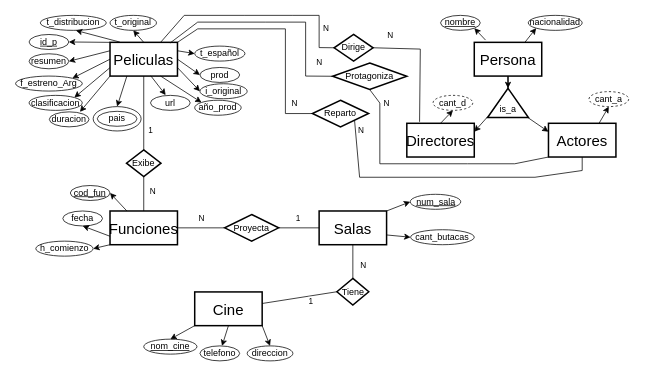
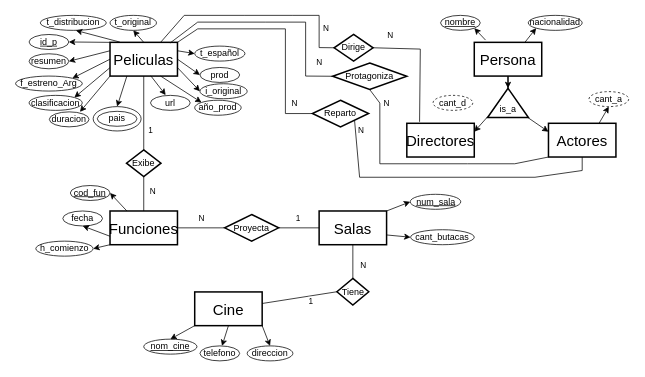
  <mxCell id="0" />
  <mxCell id="1" parent="0" />
  <mxCell id="2" value="" style="edgeStyle=orthogonalEdgeStyle;rounded=0;orthogonalLoop=1;jettySize=auto;html=1;" parent="1" source="3" target="13" edge="1"><mxGeometry relative="1" as="geometry" /></mxCell>
  <mxCell id="3" value="&lt;span style=&quot;font-size: 20px;&quot;&gt;Persona&lt;/span&gt;" style="whiteSpace=wrap;html=1;labelBackgroundColor=none;rounded=0;strokeWidth=2;" parent="1" vertex="1"><mxGeometry x="632" y="56" width="90" height="45" as="geometry" /></mxCell>
  <mxCell id="4" value="&lt;span style=&quot;font-size: 20px;&quot;&gt;Directores&lt;/span&gt;" style="whiteSpace=wrap;html=1;labelBackgroundColor=none;rounded=0;strokeWidth=2;" parent="1" vertex="1"><mxGeometry x="542" y="164" width="90" height="45" as="geometry" /></mxCell>
  <mxCell id="5" value="&lt;font style=&quot;font-size: 20px;&quot;&gt;Actores&lt;/font&gt;" style="whiteSpace=wrap;html=1;labelBackgroundColor=none;rounded=0;strokeWidth=2;" parent="1" vertex="1"><mxGeometry x="731" y="164" width="90" height="45" as="geometry" /></mxCell>
  <mxCell id="6" value="" style="edgeStyle=none;rounded=0;orthogonalLoop=1;jettySize=auto;html=1;entryX=1;entryY=0;entryDx=0;entryDy=0;exitX=0;exitY=0.5;exitDx=0;exitDy=0;" parent="1" source="7" target="14" edge="1"><mxGeometry relative="1" as="geometry" /></mxCell>
  <mxCell id="7" value="&lt;font style=&quot;font-size: 20px;&quot;&gt;Peliculas&lt;/font&gt;" style="whiteSpace=wrap;html=1;labelBackgroundColor=none;rounded=0;strokeWidth=2;" parent="1" vertex="1"><mxGeometry x="146" y="56" width="90" height="45" as="geometry" /></mxCell>
  <mxCell id="8" value="&lt;font style=&quot;font-size: 20px;&quot;&gt;Funciones&lt;/font&gt;" style="whiteSpace=wrap;html=1;labelBackgroundColor=none;rounded=0;strokeWidth=2;" parent="1" vertex="1"><mxGeometry x="146" y="281" width="90" height="45" as="geometry" /></mxCell>
  <mxCell id="9" value="&lt;font style=&quot;font-size: 20px;&quot;&gt;Salas&lt;/font&gt;" style="whiteSpace=wrap;html=1;labelBackgroundColor=none;rounded=0;strokeWidth=2;" parent="1" vertex="1"><mxGeometry x="425" y="281" width="90" height="45" as="geometry" /></mxCell>
  <mxCell id="10" value="&lt;font style=&quot;font-size: 20px;&quot;&gt;Cine&lt;/font&gt;" style="whiteSpace=wrap;html=1;labelBackgroundColor=none;rounded=0;strokeWidth=2;" parent="1" vertex="1"><mxGeometry x="259" y="389" width="90" height="45" as="geometry" /></mxCell>
  <mxCell id="11" value="" style="edgeStyle=none;orthogonalLoop=1;jettySize=auto;html=1;rounded=0;entryX=1;entryY=0.25;entryDx=0;entryDy=0;exitX=0.032;exitY=0.005;exitDx=0;exitDy=0;exitPerimeter=0;" parent="1" source="13" target="4" edge="1"><mxGeometry width="80" relative="1" as="geometry"><mxPoint x="642.159" y="146.015" as="sourcePoint" /><mxPoint x="650" y="173" as="targetPoint" /><Array as="points" /></mxGeometry></mxCell>
  <mxCell id="12" value="" style="edgeStyle=none;orthogonalLoop=1;jettySize=auto;html=1;rounded=0;entryX=0;entryY=0.25;entryDx=0;entryDy=0;exitX=0.006;exitY=0.977;exitDx=0;exitDy=0;exitPerimeter=0;" parent="1" source="13" target="5" edge="1"><mxGeometry width="80" relative="1" as="geometry"><mxPoint x="711.101" y="147.005" as="sourcePoint" /><mxPoint x="641" y="175" as="targetPoint" /><Array as="points" /></mxGeometry></mxCell>
  <mxCell id="13" value="&lt;p style=&quot;line-height: 120%;&quot;&gt;is_a&lt;/p&gt;" style="triangle;whiteSpace=wrap;html=1;labelBackgroundColor=none;rounded=0;strokeWidth=2;align=center;verticalAlign=middle;rotation=-90;labelPosition=center;verticalLabelPosition=middle;textDirection=vertical-rl;spacingTop=0;spacingRight=20;" parent="1" vertex="1"><mxGeometry x="657.5" y="109.5" width="39" height="54.5" as="geometry" /></mxCell>
  <mxCell id="14" value="f_estreno_Arg" style="ellipse;whiteSpace=wrap;html=1;" parent="1" vertex="1"><mxGeometry y="101" width="89" height="20" as="geometry" x="20" /></mxCell>
  <mxCell id="15" value="t_español" style="ellipse;whiteSpace=wrap;html=1;" parent="1" vertex="1"><mxGeometry x="259" y="61" width="67" height="20" as="geometry" /></mxCell>
  <mxCell id="16" value="t_original" style="ellipse;whiteSpace=wrap;html=1;" parent="1" vertex="1"><mxGeometry x="146" y="20" width="62" height="20" as="geometry" /></mxCell>
  <mxCell id="17" value="t_distribucion" style="ellipse;whiteSpace=wrap;html=1;" parent="1" vertex="1"><mxGeometry x="53" y="20" width="88" height="20" as="geometry" /></mxCell>
  <mxCell id="18" value="resumen" style="ellipse;whiteSpace=wrap;html=1;" parent="1" vertex="1"><mxGeometry x="38" y="71.25" width="53" height="20" as="geometry" /></mxCell>
  <mxCell id="19" value="prod" style="ellipse;whiteSpace=wrap;html=1;" parent="1" vertex="1"><mxGeometry x="266" y="89.5" width="53" height="20" as="geometry" /></mxCell>
  <mxCell id="20" value="i_original" style="ellipse;whiteSpace=wrap;html=1;" parent="1" vertex="1"><mxGeometry x="266" y="111.25" width="63" height="20" as="geometry" /></mxCell>
  <mxCell id="21" style="edgeStyle=none;rounded=0;orthogonalLoop=1;jettySize=auto;html=1;exitX=0.5;exitY=0;exitDx=0;exitDy=0;" parent="1" source="18" target="18" edge="1"><mxGeometry relative="1" as="geometry" /></mxCell>
  <mxCell id="22" value="&lt;u&gt;id_p&lt;/u&gt;" style="ellipse;whiteSpace=wrap;html=1;" parent="1" vertex="1"><mxGeometry x="38" y="45.5" width="53" height="20" as="geometry" /></mxCell>
  <mxCell id="23" value="clasificacion" style="ellipse;whiteSpace=wrap;html=1;" parent="1" vertex="1"><mxGeometry x="38" y="126.75" width="71" height="20" as="geometry" /></mxCell>
  <mxCell id="24" value="año_prod" style="ellipse;whiteSpace=wrap;html=1;" parent="1" vertex="1"><mxGeometry x="259" y="133.25" width="62" height="20" as="geometry" /></mxCell>
  <mxCell id="25" value="url" style="ellipse;whiteSpace=wrap;html=1;" parent="1" vertex="1"><mxGeometry x="200" y="126.75" width="53" height="20" as="geometry" /></mxCell>
  <mxCell id="26" value="duracion" style="ellipse;whiteSpace=wrap;html=1;" parent="1" vertex="1"><mxGeometry x="65" y="148.75" width="53" height="20" as="geometry" /></mxCell>
  <mxCell id="27" value="" style="edgeStyle=none;rounded=0;orthogonalLoop=1;jettySize=auto;html=1;entryX=1;entryY=0.5;entryDx=0;entryDy=0;exitX=0;exitY=0.25;exitDx=0;exitDy=0;" parent="1" source="7" target="18" edge="1"><mxGeometry relative="1" as="geometry"><mxPoint x="155" y="47" as="sourcePoint" /><mxPoint x="136" y="45" as="targetPoint" /></mxGeometry></mxCell>
  <mxCell id="28" value="" style="edgeStyle=none;rounded=0;orthogonalLoop=1;jettySize=auto;html=1;entryX=1;entryY=0.5;entryDx=0;entryDy=0;exitX=0;exitY=0;exitDx=0;exitDy=0;" parent="1" source="7" target="22" edge="1"><mxGeometry relative="1" as="geometry"><mxPoint x="165" y="47" as="sourcePoint" /><mxPoint x="146" y="45" as="targetPoint" /></mxGeometry></mxCell>
  <mxCell id="29" value="" style="edgeStyle=none;rounded=0;orthogonalLoop=1;jettySize=auto;html=1;entryX=1;entryY=0;entryDx=0;entryDy=0;exitX=0;exitY=0.75;exitDx=0;exitDy=0;" parent="1" source="7" target="23" edge="1"><mxGeometry relative="1" as="geometry"><mxPoint x="182" y="110" as="sourcePoint" /><mxPoint x="163" y="108" as="targetPoint" /></mxGeometry></mxCell>
  <mxCell id="30" value="" style="edgeStyle=none;rounded=0;orthogonalLoop=1;jettySize=auto;html=1;entryX=0.772;entryY=0;entryDx=0;entryDy=0;exitX=0;exitY=1;exitDx=0;exitDy=0;entryPerimeter=0;" parent="1" source="7" target="26" edge="1"><mxGeometry relative="1" as="geometry"><mxPoint x="191" y="119" as="sourcePoint" /><mxPoint x="172" y="117" as="targetPoint" /></mxGeometry></mxCell>
  <mxCell id="31" value="" style="edgeStyle=none;rounded=0;orthogonalLoop=1;jettySize=auto;html=1;entryX=0.383;entryY=-0.021;entryDx=0;entryDy=0;exitX=0.604;exitY=0.991;exitDx=0;exitDy=0;exitPerimeter=0;entryPerimeter=0;" parent="1" source="7" target="25" edge="1"><mxGeometry relative="1" as="geometry"><mxPoint x="155" y="101" as="sourcePoint" /><mxPoint x="181" y="126" as="targetPoint" /></mxGeometry></mxCell>
  <mxCell id="32" value="" style="edgeStyle=none;rounded=0;orthogonalLoop=1;jettySize=auto;html=1;exitX=0.75;exitY=1;exitDx=0;exitDy=0;entryX=0;entryY=0;entryDx=0;entryDy=0;" parent="1" source="7" target="24" edge="1"><mxGeometry relative="1" as="geometry"><mxPoint x="209" y="137" as="sourcePoint" /><mxPoint x="218" y="128" as="targetPoint" /></mxGeometry></mxCell>
  <mxCell id="33" value="" style="edgeStyle=none;rounded=0;orthogonalLoop=1;jettySize=auto;html=1;exitX=1;exitY=0.75;exitDx=0;exitDy=0;entryX=0;entryY=0.5;entryDx=0;entryDy=0;" parent="1" source="7" target="20" edge="1"><mxGeometry relative="1" as="geometry"><mxPoint x="218" y="146" as="sourcePoint" /><mxPoint x="199" y="144" as="targetPoint" /></mxGeometry></mxCell>
  <mxCell id="34" value="" style="edgeStyle=none;rounded=0;orthogonalLoop=1;jettySize=auto;html=1;exitX=1;exitY=0.5;exitDx=0;exitDy=0;entryX=0;entryY=0.5;entryDx=0;entryDy=0;" parent="1" source="7" target="19" edge="1"><mxGeometry relative="1" as="geometry"><mxPoint x="227" y="155" as="sourcePoint" /><mxPoint x="208" y="153" as="targetPoint" /></mxGeometry></mxCell>
  <mxCell id="35" value="" style="edgeStyle=none;rounded=0;orthogonalLoop=1;jettySize=auto;html=1;exitX=1;exitY=0.25;exitDx=0;exitDy=0;entryX=0;entryY=0.5;entryDx=0;entryDy=0;" parent="1" source="7" target="15" edge="1"><mxGeometry relative="1" as="geometry"><mxPoint x="236" y="164" as="sourcePoint" /><mxPoint x="217" y="162" as="targetPoint" /></mxGeometry></mxCell>
  <mxCell id="36" value="" style="edgeStyle=none;rounded=0;orthogonalLoop=1;jettySize=auto;html=1;exitX=0.5;exitY=0;exitDx=0;exitDy=0;entryX=0.5;entryY=1;entryDx=0;entryDy=0;" parent="1" source="7" target="16" edge="1"><mxGeometry relative="1" as="geometry"><mxPoint x="245" y="173" as="sourcePoint" /><mxPoint x="226" y="171" as="targetPoint" /></mxGeometry></mxCell>
  <mxCell id="37" value="" style="edgeStyle=none;rounded=0;orthogonalLoop=1;jettySize=auto;html=1;exitX=0.145;exitY=-0.008;exitDx=0;exitDy=0;entryX=0.539;entryY=1.005;entryDx=0;entryDy=0;entryPerimeter=0;exitPerimeter=0;" parent="1" source="7" target="17" edge="1"><mxGeometry relative="1" as="geometry"><mxPoint x="254" y="182" as="sourcePoint" /><mxPoint x="235" y="180" as="targetPoint" /></mxGeometry></mxCell>
  <mxCell id="38" value="&lt;u&gt;nombre&lt;/u&gt;" style="ellipse;whiteSpace=wrap;html=1;" parent="1" vertex="1"><mxGeometry x="587" y="20" width="53" height="20" as="geometry" /></mxCell>
  <mxCell id="39" value="nacionalidad" style="ellipse;whiteSpace=wrap;html=1;" parent="1" vertex="1"><mxGeometry x="704" y="20" width="72" height="20" as="geometry" /></mxCell>
  <mxCell id="40" value="" style="edgeStyle=none;rounded=0;orthogonalLoop=1;jettySize=auto;html=1;exitX=0.167;exitY=-0.067;exitDx=0;exitDy=0;entryX=1;entryY=1;entryDx=0;entryDy=0;exitPerimeter=0;" parent="1" source="3" target="38" edge="1"><mxGeometry relative="1" as="geometry"><mxPoint x="551" y="47" as="sourcePoint" /><mxPoint x="582" y="66" as="targetPoint" /></mxGeometry></mxCell>
  <mxCell id="41" value="" style="edgeStyle=none;rounded=0;orthogonalLoop=1;jettySize=auto;html=1;exitX=0.75;exitY=0;exitDx=0;exitDy=0;entryX=0;entryY=1;entryDx=0;entryDy=0;" parent="1" source="3" target="39" edge="1"><mxGeometry relative="1" as="geometry"><mxPoint x="665" y="71" as="sourcePoint" /><mxPoint x="650" y="55" as="targetPoint" /></mxGeometry></mxCell>
  <mxCell id="42" value="Dirige" style="rhombus;whiteSpace=wrap;html=1;labelBackgroundColor=none;rounded=0;strokeWidth=2;" parent="1" vertex="1"><mxGeometry x="445" y="45.5" width="52" height="35.5" as="geometry" /></mxCell>
  <mxCell id="43" value="Protagoniza" style="rhombus;whiteSpace=wrap;html=1;labelBackgroundColor=none;rounded=0;strokeWidth=2;" parent="1" vertex="1"><mxGeometry x="443" y="83.5" width="99" height="35.5" as="geometry" /></mxCell>
  <mxCell id="44" value="N" style="edgeStyle=none;orthogonalLoop=1;jettySize=auto;html=1;rounded=0;endArrow=none;endFill=0;entryX=0;entryY=0.5;entryDx=0;entryDy=0;exitX=0.75;exitY=0;exitDx=0;exitDy=0;" parent="1" source="7" target="42" edge="1"><mxGeometry x="0.691" y="9" width="80" relative="1" as="geometry"><mxPoint x="345" y="31" as="sourcePoint" /><mxPoint x="425" y="31" as="targetPoint" /><Array as="points"><mxPoint x="245" y="20" /><mxPoint x="326" y="20" /><mxPoint x="389" y="20" /><mxPoint x="425" y="20" /><mxPoint x="425" y="63" /></Array><mxPoint as="offset" /></mxGeometry></mxCell>
  <mxCell id="45" value="N" style="edgeStyle=none;orthogonalLoop=1;jettySize=auto;html=1;rounded=0;entryX=0;entryY=0.5;entryDx=0;entryDy=0;exitX=0.889;exitY=0.022;exitDx=0;exitDy=0;exitPerimeter=0;endArrow=none;endFill=0;" parent="1" source="7" target="43" edge="1"><mxGeometry x="0.638" y="18" width="80" relative="1" as="geometry"><mxPoint x="335" y="191" as="sourcePoint" /><mxPoint x="415" y="191" as="targetPoint" /><Array as="points"><mxPoint x="263" y="29" /><mxPoint x="353" y="29" /><mxPoint x="407" y="29" /><mxPoint x="407" y="101" /></Array><mxPoint as="offset" /></mxGeometry></mxCell>
  <mxCell id="46" value="Reparto" style="rhombus;whiteSpace=wrap;html=1;labelBackgroundColor=none;rounded=0;strokeWidth=2;" parent="1" vertex="1"><mxGeometry x="416" y="133.25" width="75" height="35.5" as="geometry" /></mxCell>
  <mxCell id="47" value="N" style="edgeStyle=none;orthogonalLoop=1;jettySize=auto;html=1;rounded=0;entryX=0;entryY=0.5;entryDx=0;entryDy=0;exitX=1;exitY=0;exitDx=0;exitDy=0;endArrow=none;endFill=0;" parent="1" source="7" target="46" edge="1"><mxGeometry x="0.838" y="14" width="80" relative="1" as="geometry"><mxPoint x="236" y="56" as="sourcePoint" /><mxPoint x="442" y="119" as="targetPoint" /><Array as="points"><mxPoint x="263" y="38" /><mxPoint x="380" y="38" /><mxPoint x="380" y="151" /></Array><mxPoint as="offset" /></mxGeometry></mxCell>
  <mxCell id="48" value="N" style="edgeStyle=none;orthogonalLoop=1;jettySize=auto;html=1;rounded=0;exitX=1;exitY=0.5;exitDx=0;exitDy=0;entryX=0.189;entryY=-0.044;entryDx=0;entryDy=0;endArrow=none;endFill=0;entryPerimeter=0;" parent="1" source="42" target="4" edge="1"><mxGeometry x="-0.717" y="17" width="80" relative="1" as="geometry"><mxPoint x="533" y="74" as="sourcePoint" /><mxPoint x="640" y="92" as="targetPoint" /><Array as="points"><mxPoint x="560" y="65" /></Array><mxPoint as="offset" /></mxGeometry></mxCell>
  <mxCell id="49" value="N" style="edgeStyle=none;orthogonalLoop=1;jettySize=auto;html=1;rounded=0;exitX=0.5;exitY=1;exitDx=0;exitDy=0;entryX=0;entryY=1;entryDx=0;entryDy=0;endArrow=none;endFill=0;" parent="1" source="43" target="5" edge="1"><mxGeometry x="-0.863" y="9" width="80" relative="1" as="geometry"><mxPoint x="497" y="200" as="sourcePoint" /><mxPoint x="577" y="200" as="targetPoint" /><Array as="points"><mxPoint x="506" y="137" /><mxPoint x="506" y="218" /><mxPoint x="623" y="218" /><mxPoint x="686" y="218" /></Array><mxPoint as="offset" /></mxGeometry></mxCell>
  <mxCell id="50" value="N" style="edgeStyle=none;orthogonalLoop=1;jettySize=auto;html=1;rounded=0;exitX=1;exitY=1;exitDx=0;exitDy=0;entryX=0.5;entryY=1;entryDx=0;entryDy=0;endArrow=none;endFill=0;" parent="1" source="46" target="5" edge="1"><mxGeometry x="-0.922" y="7" width="80" relative="1" as="geometry"><mxPoint x="470" y="209" as="sourcePoint" /><mxPoint x="550" y="209" as="targetPoint" /><Array as="points"><mxPoint x="479" y="236" /><mxPoint x="641" y="236" /><mxPoint x="713" y="236" /><mxPoint x="776" y="227" /></Array><mxPoint as="offset" /></mxGeometry></mxCell>
  <mxCell id="51" value="Exibe" style="rhombus;whiteSpace=wrap;html=1;labelBackgroundColor=none;rounded=0;strokeWidth=2;" parent="1" vertex="1"><mxGeometry x="168" y="199.5" width="46" height="35.5" as="geometry" /></mxCell>
  <mxCell id="52" value="1" style="edgeStyle=none;orthogonalLoop=1;jettySize=auto;html=1;rounded=0;exitX=0.5;exitY=1;exitDx=0;exitDy=0;entryX=0.5;entryY=0;entryDx=0;entryDy=0;endArrow=none;endFill=0;" parent="1" source="7" target="51" edge="1"><mxGeometry x="0.462" y="9" width="80" relative="1" as="geometry"><mxPoint x="344" y="335" as="sourcePoint" /><mxPoint x="424" y="335" as="targetPoint" /><Array as="points" /><mxPoint as="offset" /></mxGeometry></mxCell>
  <mxCell id="53" value="N" style="edgeStyle=none;orthogonalLoop=1;jettySize=auto;html=1;rounded=0;exitX=0.5;exitY=1;exitDx=0;exitDy=0;entryX=0.5;entryY=0;entryDx=0;entryDy=0;endArrow=none;endFill=0;" parent="1" source="51" target="8" edge="1"><mxGeometry x="-0.138" y="12" width="80" relative="1" as="geometry"><mxPoint x="254" y="272" as="sourcePoint" /><mxPoint x="334" y="272" as="targetPoint" /><Array as="points" /><mxPoint as="offset" /></mxGeometry></mxCell>
  <mxCell id="54" value="&lt;u&gt;cod_fun&lt;/u&gt;" style="ellipse;whiteSpace=wrap;html=1;" parent="1" vertex="1"><mxGeometry x="93" y="247" width="53" height="20" as="geometry" /></mxCell>
  <mxCell id="55" value="fecha" style="ellipse;whiteSpace=wrap;html=1;" parent="1" vertex="1"><mxGeometry x="83" y="281" width="53" height="20" as="geometry" /></mxCell>
  <mxCell id="56" value="" style="edgeStyle=none;orthogonalLoop=1;jettySize=auto;html=1;rounded=0;exitX=0.25;exitY=0;exitDx=0;exitDy=0;entryX=1;entryY=0.5;entryDx=0;entryDy=0;" parent="1" source="8" target="54" edge="1"><mxGeometry width="80" relative="1" as="geometry"><mxPoint x="308" y="299" as="sourcePoint" /><mxPoint x="388" y="299" as="targetPoint" /><Array as="points" /></mxGeometry></mxCell>
  <mxCell id="57" value="" style="edgeStyle=none;orthogonalLoop=1;jettySize=auto;html=1;rounded=0;exitX=0;exitY=0.75;exitDx=0;exitDy=0;entryX=0.5;entryY=1;entryDx=0;entryDy=0;" parent="1" source="8" target="55" edge="1"><mxGeometry width="80" relative="1" as="geometry"><mxPoint x="299" y="281" as="sourcePoint" /><mxPoint x="379" y="281" as="targetPoint" /><Array as="points" /></mxGeometry></mxCell>
  <mxCell id="58" value="1" style="edgeStyle=none;rounded=0;orthogonalLoop=1;jettySize=auto;html=1;endArrow=none;endFill=0;entryX=0;entryY=0.5;entryDx=0;entryDy=0;" parent="1" source="60" target="9" edge="1"><mxGeometry x="-0.029" y="14" relative="1" as="geometry"><mxPoint y="1" as="offset" /><mxPoint x="402.5" y="303.5" as="targetPoint" /></mxGeometry></mxCell>
  <mxCell id="59" value="N" style="edgeStyle=none;rounded=0;orthogonalLoop=1;jettySize=auto;html=1;endArrow=none;endFill=0;" parent="1" source="60" target="8" edge="1"><mxGeometry x="-0.023" y="-13" relative="1" as="geometry"><mxPoint as="offset" /></mxGeometry></mxCell>
  <mxCell id="60" value="Proyecta" style="rhombus;whiteSpace=wrap;html=1;labelBackgroundColor=none;rounded=0;strokeWidth=2;" parent="1" vertex="1"><mxGeometry x="299" y="285.75" width="72" height="35.5" as="geometry" /></mxCell>
  <mxCell id="61" value="N" style="edgeStyle=none;rounded=0;orthogonalLoop=1;jettySize=auto;html=1;entryX=0.5;entryY=1;entryDx=0;entryDy=0;endArrow=none;endFill=0;exitX=0.5;exitY=0;exitDx=0;exitDy=0;" parent="1" source="63" target="9" edge="1"><mxGeometry x="-0.182" y="-14" relative="1" as="geometry"><mxPoint as="offset" /><mxPoint x="492.005" y="346.025" as="targetPoint" /></mxGeometry></mxCell>
  <mxCell id="62" value="1" style="edgeStyle=none;rounded=0;orthogonalLoop=1;jettySize=auto;html=1;endArrow=none;endFill=0;exitX=0;exitY=0.5;exitDx=0;exitDy=0;" parent="1" source="63" target="10" edge="1"><mxGeometry x="-0.309" y="8" relative="1" as="geometry"><mxPoint x="-1" as="offset" /></mxGeometry></mxCell>
  <mxCell id="63" value="Tiene" style="rhombus;whiteSpace=wrap;html=1;labelBackgroundColor=none;rounded=0;strokeWidth=2;" parent="1" vertex="1"><mxGeometry x="448.75" y="371" width="42.5" height="35.5" as="geometry" /></mxCell>
  <mxCell id="64" value="&lt;u&gt;nom_cine&lt;/u&gt;" style="ellipse;whiteSpace=wrap;html=1;" parent="1" vertex="1"><mxGeometry x="191" y="452" width="71" height="20" as="geometry" /></mxCell>
  <mxCell id="65" value="direccion" style="ellipse;whiteSpace=wrap;html=1;" parent="1" vertex="1"><mxGeometry x="329" y="461" width="61" height="20" as="geometry" /></mxCell>
  <mxCell id="66" value="telefono" style="ellipse;whiteSpace=wrap;html=1;fillStyle=auto;strokeColor=default;" parent="1" vertex="1"><mxGeometry x="266" y="461" width="53" height="20" as="geometry" /></mxCell>
  <mxCell id="67" value="" style="edgeStyle=none;orthogonalLoop=1;jettySize=auto;html=1;rounded=0;exitX=0;exitY=1;exitDx=0;exitDy=0;entryX=0.5;entryY=0;entryDx=0;entryDy=0;" parent="1" source="10" target="64" edge="1"><mxGeometry width="80" relative="1" as="geometry"><mxPoint x="596" y="452" as="sourcePoint" /><mxPoint x="739" y="461" as="targetPoint" /><Array as="points" /></mxGeometry></mxCell>
  <mxCell id="68" value="" style="edgeStyle=none;orthogonalLoop=1;jettySize=auto;html=1;rounded=0;exitX=0.5;exitY=1;exitDx=0;exitDy=0;" parent="1" source="10" target="66" edge="1"><mxGeometry width="80" relative="1" as="geometry"><mxPoint x="452" y="506" as="sourcePoint" /><mxPoint x="426.608" y="494.223" as="targetPoint" /><Array as="points" /></mxGeometry></mxCell>
  <mxCell id="69" value="" style="edgeStyle=none;orthogonalLoop=1;jettySize=auto;html=1;rounded=0;exitX=1;exitY=1;exitDx=0;exitDy=0;entryX=0.5;entryY=0;entryDx=0;entryDy=0;" parent="1" source="10" target="65" edge="1"><mxGeometry width="80" relative="1" as="geometry"><mxPoint x="569" y="461" as="sourcePoint" /><mxPoint x="395" y="461" as="targetPoint" /><Array as="points" /></mxGeometry></mxCell>
  <mxCell id="70" value="&lt;u&gt;num_sala&lt;/u&gt;" style="ellipse;whiteSpace=wrap;html=1;" parent="1" vertex="1"><mxGeometry x="546.5" y="258.75" width="67.5" height="20" as="geometry" /></mxCell>
  <mxCell id="71" value="cant_butacas" style="ellipse;whiteSpace=wrap;html=1;" parent="1" vertex="1"><mxGeometry x="547.04" y="306" width="84.96" height="20" as="geometry" /></mxCell>
  <mxCell id="72" value="" style="edgeStyle=none;orthogonalLoop=1;jettySize=auto;html=1;rounded=0;exitX=1;exitY=0.25;exitDx=0;exitDy=0;entryX=0;entryY=0.5;entryDx=0;entryDy=0;" parent="1" target="70" edge="1"><mxGeometry width="80" relative="1" as="geometry"><mxPoint x="515" y="281" as="sourcePoint" /><mxPoint x="743.5" y="305.75" as="targetPoint" /><Array as="points" /></mxGeometry></mxCell>
  <mxCell id="73" value="" style="edgeStyle=none;orthogonalLoop=1;jettySize=auto;html=1;rounded=0;exitX=0.996;exitY=0.617;exitDx=0;exitDy=0;entryX=0;entryY=0.5;entryDx=0;entryDy=0;exitPerimeter=0;" parent="1" target="71" edge="1"><mxGeometry width="80" relative="1" as="geometry"><mxPoint x="515" y="312.977" as="sourcePoint" /><mxPoint x="708.04" y="326" as="targetPoint" /><Array as="points" /></mxGeometry></mxCell>
  <mxCell id="74" value="cant_d" style="ellipse;whiteSpace=wrap;html=1;dashed=1;" parent="1" vertex="1"><mxGeometry x="577" y="126.75" width="53" height="20" as="geometry" /></mxCell>
  <mxCell id="75" value="cant_a" style="ellipse;whiteSpace=wrap;html=1;dashed=1;" parent="1" vertex="1"><mxGeometry x="785" y="121.75" width="53" height="20" as="geometry" /></mxCell>
- <mxCell id="76" value="" style="edgeStyle=none;orthogonalLoop=1;jettySize=auto;html=1;rounded=0;exitX=0.5;exitY=0;exitDx=0;exitDy=0;entryX=0.5;entryY=1;entryDx=0;entryDy=0;" parent="1" source="4" target="74" edge="1"><mxGeometry width="80" relative="1" as="geometry"><mxPoint x="659" y="182" as="sourcePoint" /><mxPoint x="739" y="182" as="targetPoint" /><Array as="points" /></mxGeometry></mxCell>
  <mxCell id="77" value="" style="edgeStyle=none;orthogonalLoop=1;jettySize=auto;html=1;rounded=0;exitX=0.75;exitY=0;exitDx=0;exitDy=0;entryX=0.5;entryY=1;entryDx=0;entryDy=0;" parent="1" source="5" target="75" edge="1"><mxGeometry width="80" relative="1" as="geometry"><mxPoint x="821" y="254" as="sourcePoint" /><mxPoint x="901" y="254" as="targetPoint" /><Array as="points" /></mxGeometry></mxCell>
  <mxCell id="78" value="" style="edgeStyle=none;orthogonalLoop=1;jettySize=auto;html=1;rounded=0;exitX=0.25;exitY=1;exitDx=0;exitDy=0;entryX=0.5;entryY=0;entryDx=0;entryDy=0;" parent="1" source="7" target="82" edge="1"><mxGeometry width="80" relative="1" as="geometry"><mxPoint x="272" y="164" as="sourcePoint" /><mxPoint x="352" y="164" as="targetPoint" /><Array as="points" /></mxGeometry></mxCell>
  <mxCell id="79" value="h_comienzo" style="ellipse;whiteSpace=wrap;html=1;" parent="1" vertex="1"><mxGeometry x="47" y="321.25" width="76.5" height="20" as="geometry" /></mxCell>
  <mxCell id="80" value="" style="edgeStyle=none;orthogonalLoop=1;jettySize=auto;html=1;rounded=0;entryX=1;entryY=0.5;entryDx=0;entryDy=0;exitX=0;exitY=1;exitDx=0;exitDy=0;" parent="1" source="8" target="79" edge="1"><mxGeometry width="80" relative="1" as="geometry"><mxPoint x="164" y="353" as="sourcePoint" /><mxPoint x="244" y="353" as="targetPoint" /><Array as="points" /></mxGeometry></mxCell>
  <mxCell id="81" value="" style="group" parent="1" vertex="1" connectable="0"><mxGeometry x="123.5" y="141.75" width="64" height="32.5" as="geometry" /></mxCell>
  <mxCell id="82" value="" style="ellipse;whiteSpace=wrap;html=1;fillColor=none;" parent="81" vertex="1"><mxGeometry width="64" height="32.5" as="geometry" /></mxCell>
  <mxCell id="83" value="pais" style="ellipse;whiteSpace=wrap;html=1;" parent="81" vertex="1"><mxGeometry x="5.5" y="6.25" width="53" height="20" as="geometry" /></mxCell>
